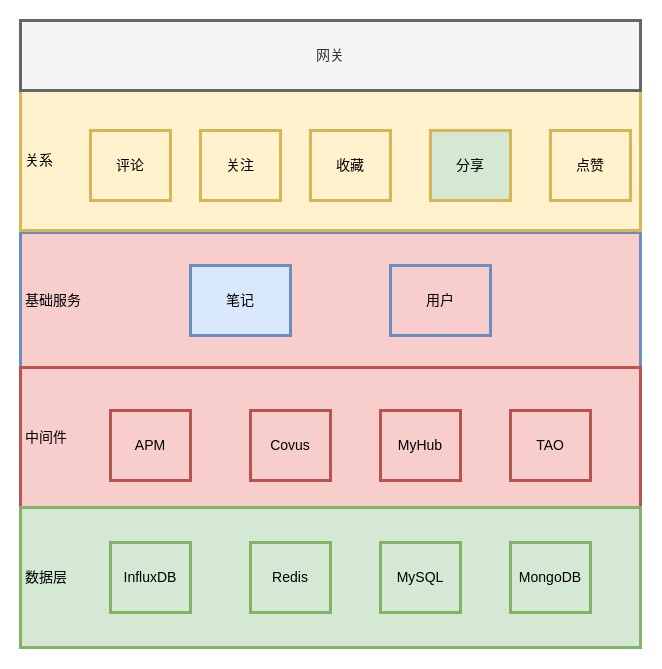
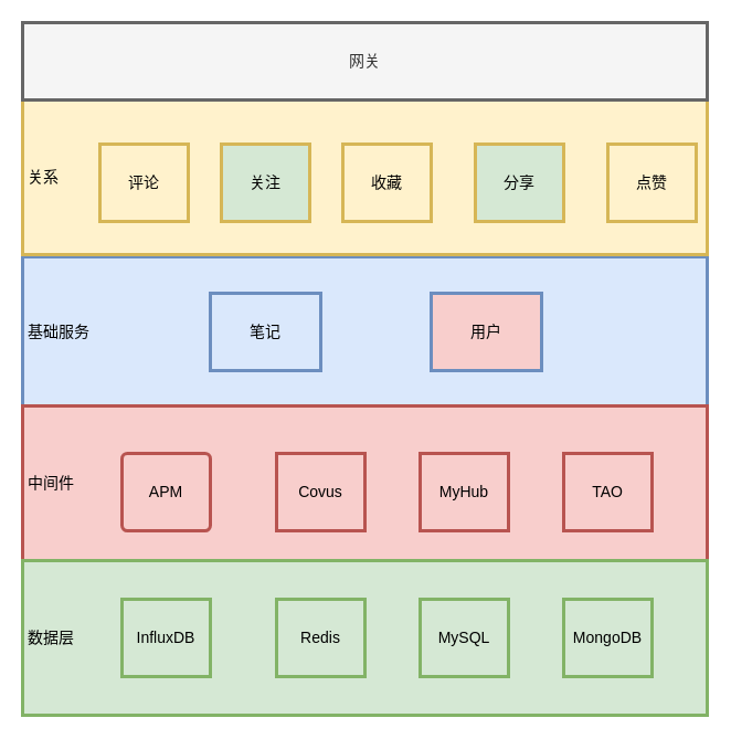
  <mxCell id="0" />
  <mxCell id="1" parent="0" />
- <mxCell id="2" value="&lt;div align=&quot;left&quot;&gt;基础服务&lt;/div&gt;" style="rounded=0;whiteSpace=wrap;html=1;shadow=0;labelBackgroundColor=none;strokeColor=#6c8ebf;strokeWidth=3;fillColor=#f8cecc;fontFamily=Helvetica;fontSize=14;align=left;spacing=5;fontStyle=0;arcSize=7;perimeterSpacing=2;" vertex="1" parent="1"><mxGeometry x="20" y="232" width="620" height="135" as="geometry" /></mxCell>
+ <mxCell id="2" value="&lt;div align=&quot;left&quot;&gt;基础服务&lt;/div&gt;" style="rounded=0;whiteSpace=wrap;html=1;shadow=0;labelBackgroundColor=none;strokeColor=#6c8ebf;strokeWidth=3;fillColor=#dae8fc;fontFamily=Helvetica;fontSize=14;align=left;spacing=5;fontStyle=0;arcSize=7;perimeterSpacing=2;" vertex="1" parent="1"><mxGeometry x="20" y="232" width="620" height="135" as="geometry" /></mxCell>
  <mxCell id="3" value="&lt;div align=&quot;left&quot;&gt;关系&lt;/div&gt;" style="rounded=0;whiteSpace=wrap;html=1;shadow=0;labelBackgroundColor=none;strokeColor=#d6b656;strokeWidth=3;fillColor=#fff2cc;fontFamily=Helvetica;fontSize=14;align=left;spacing=5;fontStyle=0;arcSize=7;perimeterSpacing=2;" vertex="1" parent="1"><mxGeometry x="20" y="90" width="620" height="140" as="geometry" /></mxCell>
  <mxCell id="4" value="点赞" style="rounded=0;whiteSpace=wrap;html=1;shadow=0;labelBackgroundColor=none;strokeColor=#d6b656;strokeWidth=3;fillColor=#fff2cc;fontFamily=Helvetica;fontSize=14;align=center;spacing=5;fontStyle=0;arcSize=7;perimeterSpacing=2;" parent="1" vertex="1"><mxGeometry x="550" y="130" width="80" height="70" as="geometry" /></mxCell>
  <mxCell id="5" value="收藏" style="rounded=0;whiteSpace=wrap;html=1;shadow=0;labelBackgroundColor=none;strokeColor=#d6b656;strokeWidth=3;fillColor=#fff2cc;fontFamily=Helvetica;fontSize=14;align=center;spacing=5;fontStyle=0;arcSize=7;perimeterSpacing=2;" vertex="1" parent="1"><mxGeometry x="310" y="130" width="80" height="70" as="geometry" /></mxCell>
  <mxCell id="6" value="分享" style="rounded=0;whiteSpace=wrap;html=1;shadow=0;labelBackgroundColor=none;strokeColor=#d6b656;strokeWidth=3;fillColor=#d5e8d4;fontFamily=Helvetica;fontSize=14;align=center;spacing=5;fontStyle=0;arcSize=7;perimeterSpacing=2;" vertex="1" parent="1"><mxGeometry x="430" y="130" width="80" height="70" as="geometry" /></mxCell>
- <mxCell id="7" value="关注" style="rounded=0;whiteSpace=wrap;html=1;shadow=0;labelBackgroundColor=none;strokeColor=#d6b656;strokeWidth=3;fillColor=#fff2cc;fontFamily=Helvetica;fontSize=14;align=center;spacing=5;fontStyle=0;arcSize=7;perimeterSpacing=2;" vertex="1" parent="1"><mxGeometry x="200" y="130" width="80" height="70" as="geometry" /></mxCell>
+ <mxCell id="7" value="关注" style="rounded=0;whiteSpace=wrap;html=1;shadow=0;labelBackgroundColor=none;strokeColor=#d6b656;strokeWidth=3;fillColor=#d5e8d4;fontFamily=Helvetica;fontSize=14;align=center;spacing=5;fontStyle=0;arcSize=7;perimeterSpacing=2;" vertex="1" parent="1"><mxGeometry x="200" y="130" width="80" height="70" as="geometry" /></mxCell>
  <mxCell id="8" value="笔记" style="rounded=0;whiteSpace=wrap;html=1;shadow=0;labelBackgroundColor=none;strokeColor=#6c8ebf;strokeWidth=3;fillColor=#dae8fc;fontFamily=Helvetica;fontSize=14;align=center;spacing=5;fontStyle=0;arcSize=7;perimeterSpacing=2;" vertex="1" parent="1"><mxGeometry x="190" y="265" width="100" height="70" as="geometry" /></mxCell>
  <mxCell id="9" value="评论" style="rounded=0;whiteSpace=wrap;html=1;shadow=0;labelBackgroundColor=none;strokeColor=#d6b656;strokeWidth=3;fillColor=#fff2cc;fontFamily=Helvetica;fontSize=14;align=center;spacing=5;fontStyle=0;arcSize=7;perimeterSpacing=2;" vertex="1" parent="1"><mxGeometry x="90" y="130" width="80" height="70" as="geometry" /></mxCell>
  <mxCell id="10" value="用户" style="rounded=0;whiteSpace=wrap;html=1;shadow=0;labelBackgroundColor=none;strokeColor=#6c8ebf;strokeWidth=3;fillColor=#f8cecc;fontFamily=Helvetica;fontSize=14;align=center;spacing=5;fontStyle=0;arcSize=7;perimeterSpacing=2;" vertex="1" parent="1"><mxGeometry x="390" y="265" width="100" height="70" as="geometry" /></mxCell>
  <mxCell id="11" value="网关 " style="rounded=0;whiteSpace=wrap;html=1;shadow=0;labelBackgroundColor=none;strokeColor=#666666;strokeWidth=3;fillColor=#f5f5f5;fontFamily=Helvetica;fontSize=14;align=center;spacing=5;fontStyle=0;arcSize=7;perimeterSpacing=2;fontColor=#333333;" vertex="1" parent="1"><mxGeometry x="20" y="20" width="620" height="70" as="geometry" /></mxCell>
  <mxCell id="12" value="&lt;div align=&quot;left&quot;&gt;中间件&lt;/div&gt;" style="rounded=0;whiteSpace=wrap;html=1;shadow=0;labelBackgroundColor=none;strokeColor=#b85450;strokeWidth=3;fillColor=#f8cecc;fontFamily=Helvetica;fontSize=14;align=left;spacing=5;fontStyle=0;arcSize=7;perimeterSpacing=2;" vertex="1" parent="1"><mxGeometry x="20" y="367" width="620" height="140" as="geometry" /></mxCell>
- <mxCell id="13" value="APM" style="rounded=0;whiteSpace=wrap;html=1;shadow=0;labelBackgroundColor=none;strokeColor=#b85450;strokeWidth=3;fillColor=#f8cecc;fontFamily=Helvetica;fontSize=14;align=center;spacing=5;fontStyle=0;arcSize=7;perimeterSpacing=2;" vertex="1" parent="1"><mxGeometry x="110" y="410" width="80" height="70" as="geometry" /></mxCell>
+ <mxCell id="13" value="APM" style="whiteSpace=wrap;html=1;shadow=0;labelBackgroundColor=none;strokeColor=#b85450;strokeWidth=3;fillColor=#f8cecc;fontFamily=Helvetica;fontSize=14;align=center;spacing=5;fontStyle=0;arcSize=7;perimeterSpacing=2;rounded=1;" vertex="1" parent="1"><mxGeometry x="110" y="410" width="80" height="70" as="geometry" /></mxCell>
  <mxCell id="14" value="MyHub" style="rounded=0;whiteSpace=wrap;html=1;shadow=0;labelBackgroundColor=none;strokeColor=#b85450;strokeWidth=3;fillColor=#f8cecc;fontFamily=Helvetica;fontSize=14;align=center;spacing=5;fontStyle=0;arcSize=7;perimeterSpacing=2;" vertex="1" parent="1"><mxGeometry x="380" y="410" width="80" height="70" as="geometry" /></mxCell>
  <mxCell id="15" value="Covus" style="rounded=0;whiteSpace=wrap;html=1;shadow=0;labelBackgroundColor=none;strokeColor=#b85450;strokeWidth=3;fillColor=#f8cecc;fontFamily=Helvetica;fontSize=14;align=center;spacing=5;fontStyle=0;arcSize=7;perimeterSpacing=2;" vertex="1" parent="1"><mxGeometry x="250" y="410" width="80" height="70" as="geometry" /></mxCell>
  <mxCell id="16" value="TAO" style="rounded=0;whiteSpace=wrap;html=1;shadow=0;labelBackgroundColor=none;strokeColor=#b85450;strokeWidth=3;fillColor=#f8cecc;fontFamily=Helvetica;fontSize=14;align=center;spacing=5;fontStyle=0;arcSize=7;perimeterSpacing=2;" vertex="1" parent="1"><mxGeometry x="510" y="410" width="80" height="70" as="geometry" /></mxCell>
  <mxCell id="17" value="&lt;div align=&quot;left&quot;&gt;数据层&lt;/div&gt;" style="rounded=0;whiteSpace=wrap;html=1;shadow=0;labelBackgroundColor=none;strokeColor=#82b366;strokeWidth=3;fillColor=#d5e8d4;fontFamily=Helvetica;fontSize=14;align=left;spacing=5;fontStyle=0;arcSize=7;perimeterSpacing=2;" vertex="1" parent="1"><mxGeometry x="20" y="507" width="620" height="140" as="geometry" /></mxCell>
  <mxCell id="18" value="MySQL" style="rounded=0;whiteSpace=wrap;html=1;shadow=0;labelBackgroundColor=none;strokeColor=#82b366;strokeWidth=3;fillColor=#d5e8d4;fontFamily=Helvetica;fontSize=14;align=center;spacing=5;fontStyle=0;arcSize=7;perimeterSpacing=2;" vertex="1" parent="1"><mxGeometry x="380" y="542" width="80" height="70" as="geometry" /></mxCell>
  <mxCell id="19" value="MongoDB" style="rounded=0;whiteSpace=wrap;html=1;shadow=0;labelBackgroundColor=none;strokeColor=#82b366;strokeWidth=3;fillColor=#d5e8d4;fontFamily=Helvetica;fontSize=14;align=center;spacing=5;fontStyle=0;arcSize=7;perimeterSpacing=2;" vertex="1" parent="1"><mxGeometry x="510" y="542" width="80" height="70" as="geometry" /></mxCell>
  <mxCell id="20" value="Redis" style="rounded=0;whiteSpace=wrap;html=1;shadow=0;labelBackgroundColor=none;strokeColor=#82b366;strokeWidth=3;fillColor=#d5e8d4;fontFamily=Helvetica;fontSize=14;align=center;spacing=5;fontStyle=0;arcSize=7;perimeterSpacing=2;" vertex="1" parent="1"><mxGeometry x="250" y="542" width="80" height="70" as="geometry" /></mxCell>
  <mxCell id="21" value="InfluxDB" style="rounded=0;whiteSpace=wrap;html=1;shadow=0;labelBackgroundColor=none;strokeColor=#82b366;strokeWidth=3;fillColor=#d5e8d4;fontFamily=Helvetica;fontSize=14;align=center;spacing=5;fontStyle=0;arcSize=7;perimeterSpacing=2;" vertex="1" parent="1"><mxGeometry x="110" y="542" width="80" height="70" as="geometry" /></mxCell>
